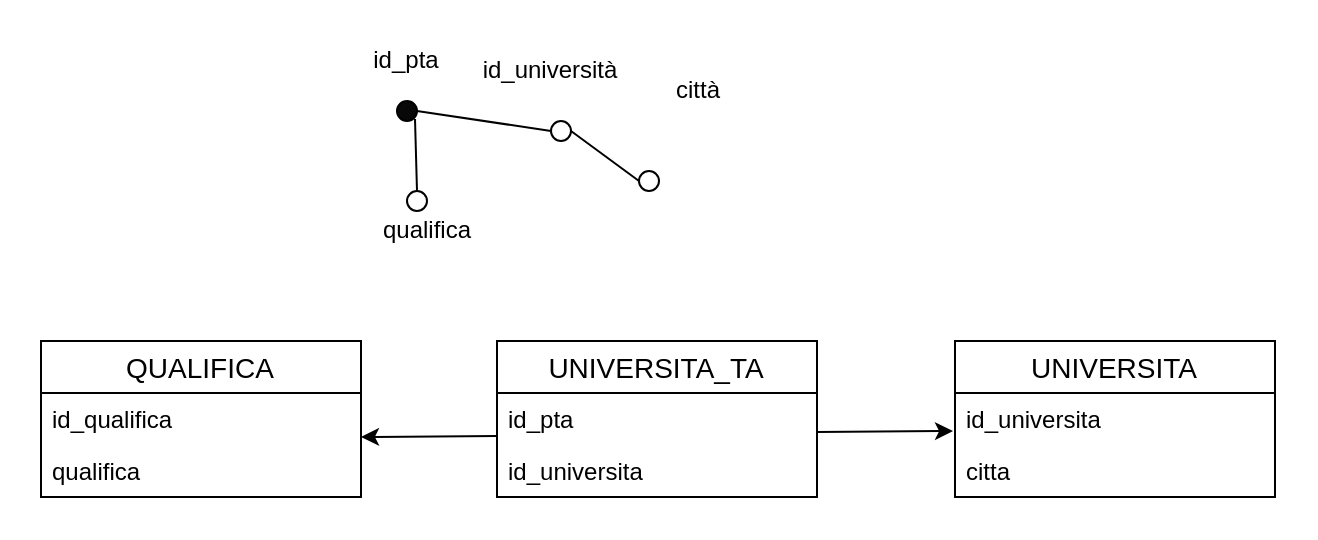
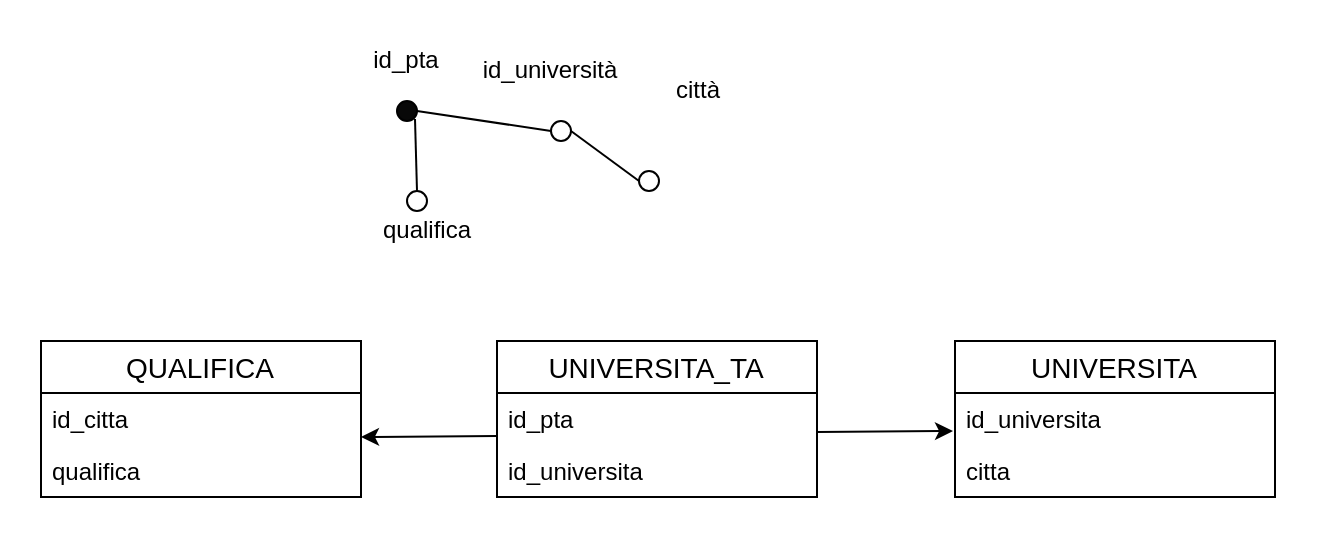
  <mxCell id="0" />
  <mxCell id="1" parent="0" />
  <mxCell id="2" value="" style="ellipse;whiteSpace=wrap;html=1;aspect=fixed;fillColor=#080808;" vertex="1" parent="1"><mxGeometry x="198" y="50" width="10" height="10" as="geometry" /></mxCell>
  <mxCell id="3" value="id_pta" style="text;html=1;strokeColor=none;fillColor=none;align=center;verticalAlign=middle;whiteSpace=wrap;rounded=0;" vertex="1" parent="1"><mxGeometry x="183" y="20" width="40" height="20" as="geometry" /></mxCell>
  <mxCell id="4" value="" style="endArrow=none;html=1;exitX=0.5;exitY=0;exitDx=0;exitDy=0;" edge="1" parent="1" source="5"><mxGeometry width="50" height="50" relative="1" as="geometry"><mxPoint x="237.23" y="191.46" as="sourcePoint" /><mxPoint x="207" y="59" as="targetPoint" /></mxGeometry></mxCell>
  <mxCell id="5" value="" style="ellipse;whiteSpace=wrap;html=1;aspect=fixed;fillColor=#FFFFFF;" vertex="1" parent="1"><mxGeometry x="203" y="95" width="10" height="10" as="geometry" /></mxCell>
  <mxCell id="6" value="qualifica&lt;br&gt;" style="text;html=1;strokeColor=none;fillColor=none;align=center;verticalAlign=middle;whiteSpace=wrap;rounded=0;" vertex="1" parent="1"><mxGeometry x="193" y="105" width="41" height="20" as="geometry" /></mxCell>
  <mxCell id="7" value="" style="endArrow=none;html=1;entryX=0;entryY=0.5;entryDx=0;entryDy=0;exitX=1;exitY=0.5;exitDx=0;exitDy=0;" edge="1" parent="1" source="2" target="8"><mxGeometry width="50" height="50" relative="1" as="geometry"><mxPoint x="213" y="164.75" as="sourcePoint" /><mxPoint x="354" y="115" as="targetPoint" /></mxGeometry></mxCell>
  <mxCell id="8" value="" style="shape=ellipse;html=1;flipV=1;" vertex="1" parent="1"><mxGeometry x="275" y="60" width="10" height="10" as="geometry" /></mxCell>
  <mxCell id="9" value="id_università" style="text;html=1;align=center;verticalAlign=middle;whiteSpace=wrap;rounded=0;" vertex="1" parent="1"><mxGeometry x="255" y="25" width="40" height="20" as="geometry" /></mxCell>
  <mxCell id="10" style="edgeStyle=none;rounded=0;orthogonalLoop=1;jettySize=auto;html=1;endArrow=none;endFill=0;entryX=0;entryY=0.5;entryDx=0;entryDy=0;exitX=1;exitY=0.5;exitDx=0;exitDy=0;" edge="1" parent="1" source="8" target="12"><mxGeometry relative="1" as="geometry"><mxPoint x="365" y="129" as="sourcePoint" /><mxPoint x="428.5" y="112.5" as="targetPoint" /></mxGeometry></mxCell>
  <mxCell id="11" value="città" style="text;html=1;align=center;verticalAlign=middle;whiteSpace=wrap;rounded=0;" vertex="1" parent="1"><mxGeometry x="329" y="35" width="40" height="20" as="geometry" /></mxCell>
  <mxCell id="12" value="" style="shape=ellipse;html=1;flipV=1;" vertex="1" parent="1"><mxGeometry x="319" y="85" width="10" height="10" as="geometry" /></mxCell>
  <mxCell id="13" value="" style="endArrow=classic;html=1;exitX=0;exitY=0.827;exitDx=0;exitDy=0;exitPerimeter=0;" edge="1" parent="1" source="16"><mxGeometry width="50" height="50" relative="1" as="geometry"><mxPoint x="170" y="234" as="sourcePoint" /><mxPoint x="180" y="218" as="targetPoint" /></mxGeometry></mxCell>
  <mxCell id="14" value="" style="endArrow=classic;html=1;exitX=0;exitY=0.827;exitDx=0;exitDy=0;exitPerimeter=0;" edge="1" parent="1"><mxGeometry width="50" height="50" relative="1" as="geometry"><mxPoint x="408" y="215.5" as="sourcePoint" /><mxPoint x="476" y="215.002" as="targetPoint" /></mxGeometry></mxCell>
  <mxCell id="15" value="UNIVERSITA_TA" style="swimlane;fontStyle=0;childLayout=stackLayout;horizontal=1;startSize=26;horizontalStack=0;resizeParent=1;resizeParentMax=0;resizeLast=0;collapsible=1;marginBottom=0;align=center;fontSize=14;" vertex="1" parent="1"><mxGeometry x="248" y="170" width="160" height="78" as="geometry" /></mxCell>
  <mxCell id="16" value="id_pta" style="text;strokeColor=none;fillColor=none;spacingLeft=4;spacingRight=4;overflow=hidden;rotatable=0;points=[[0,0.5],[1,0.5]];portConstraint=eastwest;fontSize=12;" vertex="1" parent="15"><mxGeometry y="26" width="160" height="26" as="geometry" /></mxCell>
  <mxCell id="17" value="id_universita" style="text;strokeColor=none;fillColor=none;spacingLeft=4;spacingRight=4;overflow=hidden;rotatable=0;points=[[0,0.5],[1,0.5]];portConstraint=eastwest;fontSize=12;" vertex="1" parent="15"><mxGeometry y="52" width="160" height="26" as="geometry" /></mxCell>
  <mxCell id="18" value="QUALIFICA" style="swimlane;fontStyle=0;childLayout=stackLayout;horizontal=1;startSize=26;horizontalStack=0;resizeParent=1;resizeParentMax=0;resizeLast=0;collapsible=1;marginBottom=0;align=center;fontSize=14;" vertex="1" parent="1"><mxGeometry x="20" y="170" width="160" height="78" as="geometry" /></mxCell>
- <mxCell id="19" value="id_qualifica" style="text;strokeColor=none;fillColor=none;spacingLeft=4;spacingRight=4;overflow=hidden;rotatable=0;points=[[0,0.5],[1,0.5]];portConstraint=eastwest;fontSize=12;" vertex="1" parent="18"><mxGeometry y="26" width="160" height="26" as="geometry" /></mxCell>
+ <mxCell id="19" value="id_citta" style="text;strokeColor=none;fillColor=none;spacingLeft=4;spacingRight=4;overflow=hidden;rotatable=0;points=[[0,0.5],[1,0.5]];portConstraint=eastwest;fontSize=12;" vertex="1" parent="18"><mxGeometry y="26" width="160" height="26" as="geometry" /></mxCell>
  <mxCell id="20" value="qualifica" style="text;strokeColor=none;fillColor=none;spacingLeft=4;spacingRight=4;overflow=hidden;rotatable=0;points=[[0,0.5],[1,0.5]];portConstraint=eastwest;fontSize=12;" vertex="1" parent="18"><mxGeometry y="52" width="160" height="26" as="geometry" /></mxCell>
  <mxCell id="21" value="UNIVERSITA" style="swimlane;fontStyle=0;childLayout=stackLayout;horizontal=1;startSize=26;horizontalStack=0;resizeParent=1;resizeParentMax=0;resizeLast=0;collapsible=1;marginBottom=0;align=center;fontSize=14;" vertex="1" parent="1"><mxGeometry x="477" y="170" width="160" height="78" as="geometry" /></mxCell>
  <mxCell id="22" value="id_universita" style="text;strokeColor=none;fillColor=none;spacingLeft=4;spacingRight=4;overflow=hidden;rotatable=0;points=[[0,0.5],[1,0.5]];portConstraint=eastwest;fontSize=12;" vertex="1" parent="21"><mxGeometry y="26" width="160" height="26" as="geometry" /></mxCell>
  <mxCell id="23" value="citta" style="text;strokeColor=none;fillColor=none;spacingLeft=4;spacingRight=4;overflow=hidden;rotatable=0;points=[[0,0.5],[1,0.5]];portConstraint=eastwest;fontSize=12;" vertex="1" parent="21"><mxGeometry y="52" width="160" height="26" as="geometry" /></mxCell>
